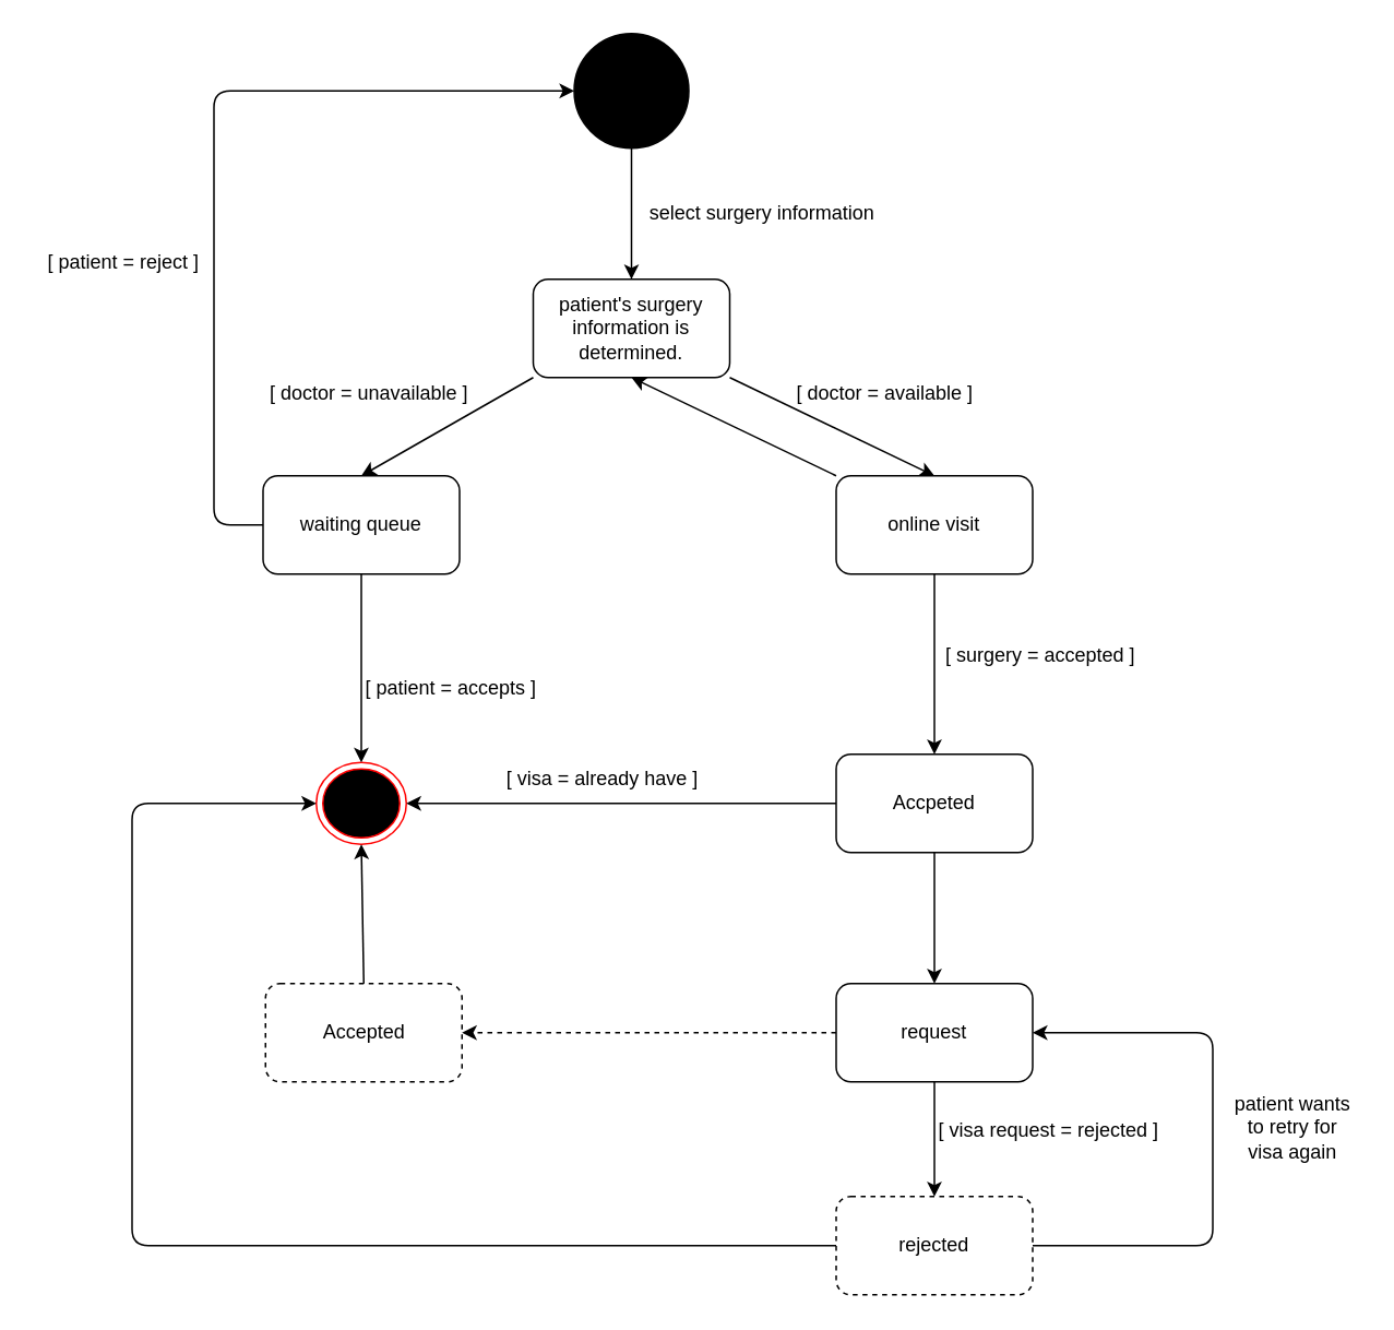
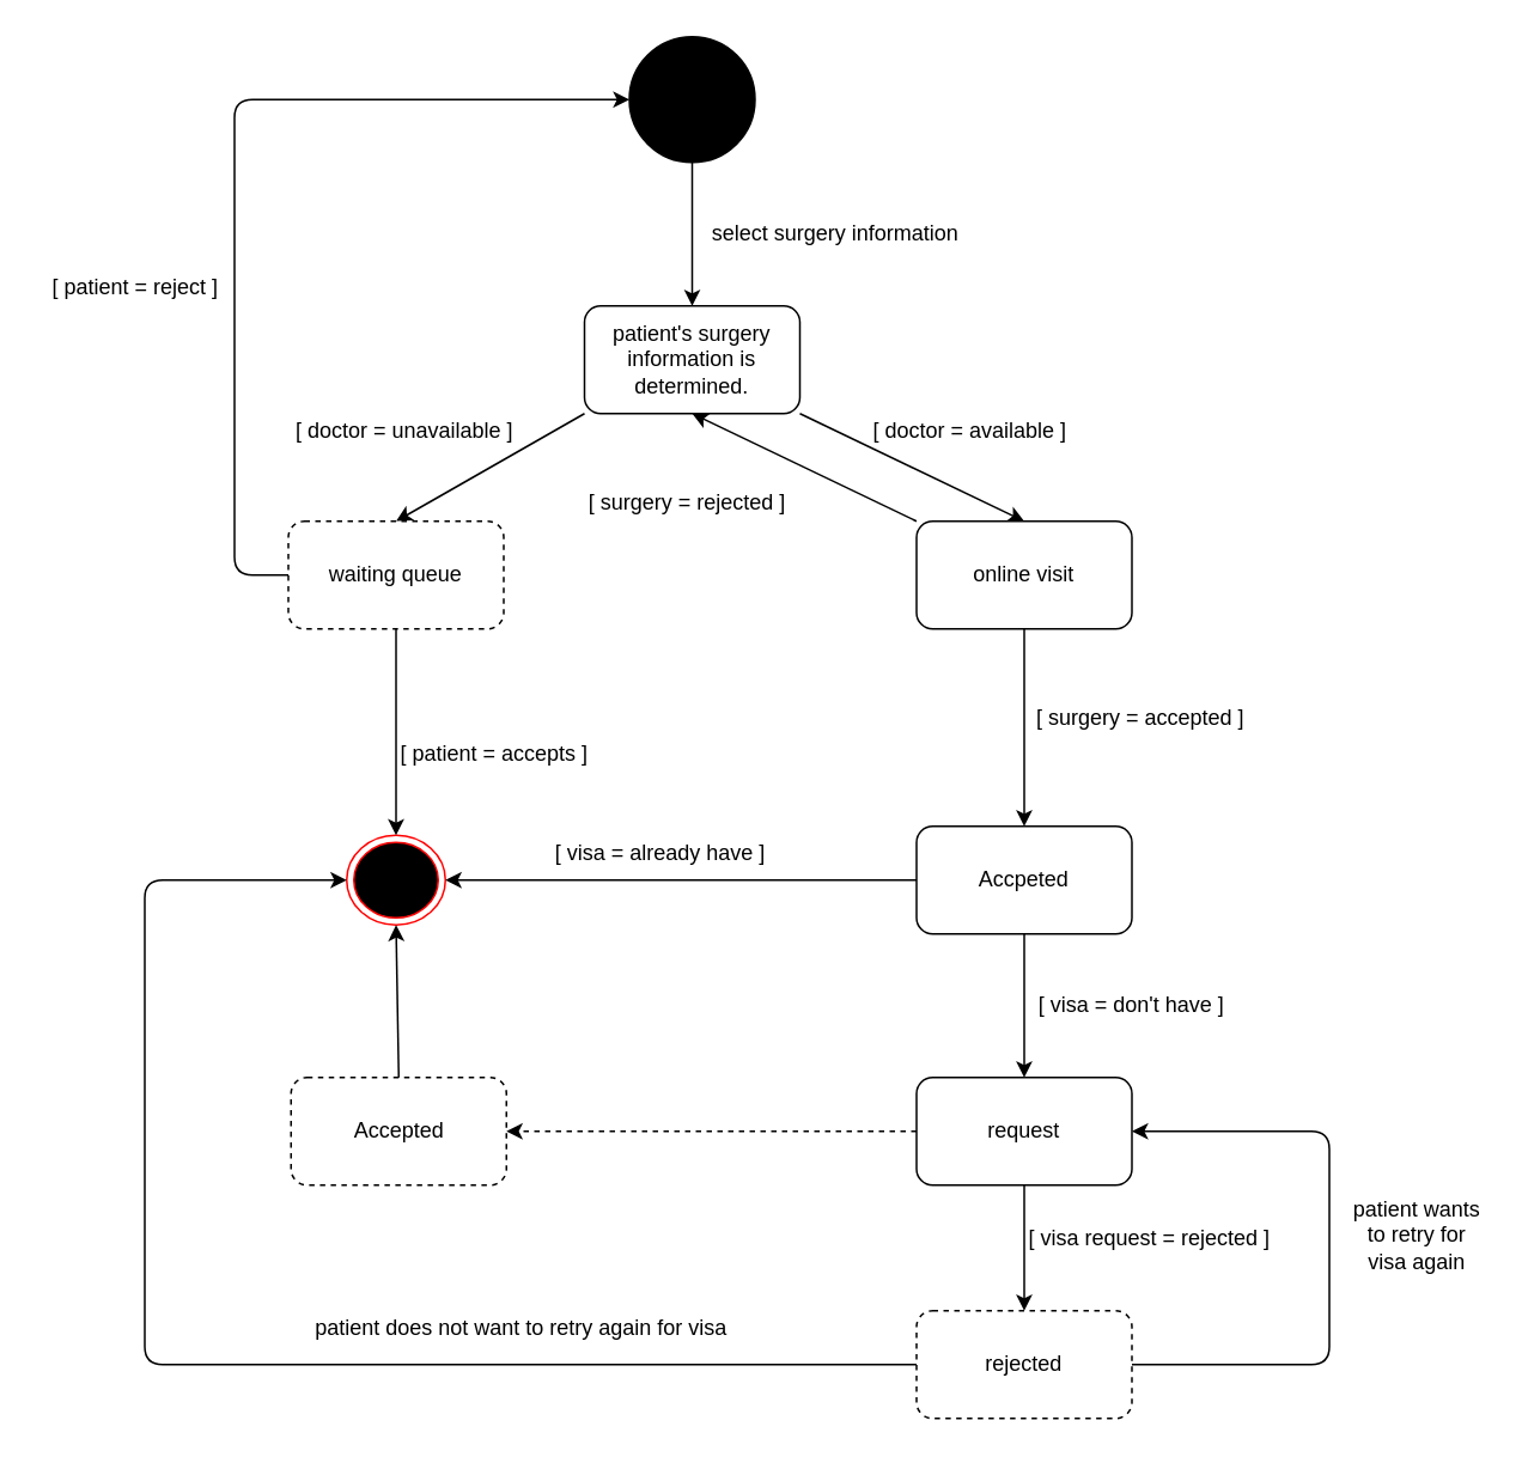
  <mxCell id="0" />
  <mxCell id="1" parent="0" />
  <mxCell id="2" value="" style="ellipse;whiteSpace=wrap;html=1;aspect=fixed;strokeColor=#000000;fillColor=#000000;" parent="1" vertex="1"><mxGeometry x="350" y="20" width="70" height="70" as="geometry" /></mxCell>
  <mxCell id="3" value="" style="endArrow=classic;html=1;exitX=0.5;exitY=1;exitDx=0;exitDy=0;entryX=0.5;entryY=0;entryDx=0;entryDy=0;" parent="1" source="2" target="5" edge="1"><mxGeometry width="50" height="50" relative="1" as="geometry"><mxPoint x="370" y="260" as="sourcePoint" /><mxPoint x="385" y="190" as="targetPoint" /></mxGeometry></mxCell>
  <mxCell id="4" value="select surgery information" style="text;html=1;strokeColor=none;fillColor=none;align=center;verticalAlign=middle;whiteSpace=wrap;rounded=0;" parent="1" vertex="1"><mxGeometry x="390" y="120" width="150" height="20" as="geometry" /></mxCell>
  <mxCell id="5" value="patient's surgery information is determined." style="rounded=1;whiteSpace=wrap;html=1;strokeColor=#000000;fillColor=#FFFFFF;" parent="1" vertex="1"><mxGeometry x="325" y="170" width="120" height="60" as="geometry" /></mxCell>
  <mxCell id="6" style="edgeStyle=orthogonalEdgeStyle;rounded=0;orthogonalLoop=1;jettySize=auto;html=1;exitX=0.5;exitY=1;exitDx=0;exitDy=0;" parent="1" source="5" target="5" edge="1"><mxGeometry relative="1" as="geometry" /></mxCell>
  <mxCell id="7" value="" style="endArrow=classic;html=1;exitX=1;exitY=1;exitDx=0;exitDy=0;entryX=0.5;entryY=0;entryDx=0;entryDy=0;" parent="1" source="5" target="9" edge="1"><mxGeometry width="50" height="50" relative="1" as="geometry"><mxPoint x="510" y="340" as="sourcePoint" /><mxPoint x="560" y="290" as="targetPoint" /></mxGeometry></mxCell>
  <mxCell id="8" value="[ doctor = available ]" style="text;html=1;strokeColor=none;fillColor=none;align=center;verticalAlign=middle;whiteSpace=wrap;rounded=0;" parent="1" vertex="1"><mxGeometry x="470" y="230" width="140" height="20" as="geometry" /></mxCell>
  <mxCell id="9" value="online visit" style="rounded=1;whiteSpace=wrap;html=1;strokeColor=#000000;fillColor=#FFFFFF;" parent="1" vertex="1"><mxGeometry x="510" y="290" width="120" height="60" as="geometry" /></mxCell>
  <mxCell id="10" value="" style="endArrow=classic;html=1;exitX=0;exitY=1;exitDx=0;exitDy=0;entryX=0.5;entryY=0;entryDx=0;entryDy=0;" parent="1" source="5" target="11" edge="1"><mxGeometry width="50" height="50" relative="1" as="geometry"><mxPoint x="350" y="350" as="sourcePoint" /><mxPoint x="200" y="290" as="targetPoint" /></mxGeometry></mxCell>
- <mxCell id="11" value="waiting queue" style="rounded=1;whiteSpace=wrap;html=1;strokeColor=#000000;fillColor=#FFFFFF;" parent="1" vertex="1"><mxGeometry x="160" y="290" width="120" height="60" as="geometry" /></mxCell>
+ <mxCell id="11" value="waiting queue" style="rounded=1;whiteSpace=wrap;html=1;strokeColor=#000000;fillColor=#FFFFFF;dashed=1;" parent="1" vertex="1"><mxGeometry x="160" y="290" width="120" height="60" as="geometry" /></mxCell>
  <mxCell id="12" value="[ doctor = unavailable ]" style="text;html=1;strokeColor=none;fillColor=none;align=center;verticalAlign=middle;whiteSpace=wrap;rounded=0;" parent="1" vertex="1"><mxGeometry x="160" y="230" width="130" height="20" as="geometry" /></mxCell>
  <mxCell id="13" value="" style="endArrow=classic;html=1;exitX=0.5;exitY=1;exitDx=0;exitDy=0;entryX=0.5;entryY=0;entryDx=0;entryDy=0;" parent="1" source="9" target="14" edge="1"><mxGeometry width="50" height="50" relative="1" as="geometry"><mxPoint x="650" y="450" as="sourcePoint" /><mxPoint x="740" y="420" as="targetPoint" /></mxGeometry></mxCell>
  <mxCell id="14" value="Accpeted" style="rounded=1;whiteSpace=wrap;html=1;strokeColor=#000000;fillColor=#FFFFFF;" parent="1" vertex="1"><mxGeometry x="510" y="460" width="120" height="60" as="geometry" /></mxCell>
  <mxCell id="15" value="[ surgery = accepted ]" style="text;html=1;strokeColor=none;fillColor=none;align=center;verticalAlign=middle;whiteSpace=wrap;rounded=0;" parent="1" vertex="1"><mxGeometry x="570" y="390" width="130" height="20" as="geometry" /></mxCell>
  <mxCell id="16" value="" style="ellipse;html=1;shape=endState;fillColor=#000000;strokeColor=#ff0000;" parent="1" vertex="1"><mxGeometry x="192.5" y="465" width="55" height="50" as="geometry" /></mxCell>
  <mxCell id="17" value="" style="endArrow=classic;html=1;exitX=0;exitY=0;exitDx=0;exitDy=0;entryX=0.5;entryY=1;entryDx=0;entryDy=0;" parent="1" source="9" target="5" edge="1"><mxGeometry width="50" height="50" relative="1" as="geometry"><mxPoint x="430" y="460" as="sourcePoint" /><mxPoint x="480" y="410" as="targetPoint" /></mxGeometry></mxCell>
+ <mxCell id="18" value="[ surgery = rejected ]" style="text;html=1;strokeColor=none;fillColor=none;align=center;verticalAlign=middle;whiteSpace=wrap;rounded=0;" parent="1" vertex="1"><mxGeometry x="320" y="270" width="125" height="20" as="geometry" /></mxCell>
  <mxCell id="19" value="[ patient = accepts ]" style="text;html=1;strokeColor=none;fillColor=none;align=center;verticalAlign=middle;whiteSpace=wrap;rounded=0;" parent="1" vertex="1"><mxGeometry x="220" y="410" width="110" height="20" as="geometry" /></mxCell>
  <mxCell id="20" value="" style="endArrow=classic;html=1;exitX=0.5;exitY=1;exitDx=0;exitDy=0;entryX=0.5;entryY=0;entryDx=0;entryDy=0;" parent="1" source="11" target="16" edge="1"><mxGeometry width="50" height="50" relative="1" as="geometry"><mxPoint x="250" y="530" as="sourcePoint" /><mxPoint x="300" y="480" as="targetPoint" /></mxGeometry></mxCell>
  <mxCell id="21" value="" style="endArrow=classic;html=1;exitX=0;exitY=0.5;exitDx=0;exitDy=0;entryX=0;entryY=0.5;entryDx=0;entryDy=0;" parent="1" source="11" target="2" edge="1"><mxGeometry width="50" height="50" relative="1" as="geometry"><mxPoint x="20" y="300" as="sourcePoint" /><mxPoint x="70" y="60" as="targetPoint" /><Array as="points"><mxPoint x="130" y="320" /><mxPoint x="130" y="55" /></Array></mxGeometry></mxCell>
  <mxCell id="22" value="[ patient = reject ]" style="text;html=1;strokeColor=none;fillColor=none;align=center;verticalAlign=middle;whiteSpace=wrap;rounded=0;" parent="1" vertex="1"><mxGeometry x="20" y="150" width="110" height="20" as="geometry" /></mxCell>
  <mxCell id="23" value="" style="endArrow=classic;html=1;exitX=0;exitY=0.5;exitDx=0;exitDy=0;entryX=1;entryY=0.5;entryDx=0;entryDy=0;" edge="1" parent="1" source="14" target="16"><mxGeometry width="50" height="50" relative="1" as="geometry"><mxPoint x="360" y="530" as="sourcePoint" /><mxPoint x="410" y="480" as="targetPoint" /></mxGeometry></mxCell>
  <mxCell id="24" value="[ visa = already have ]" style="text;html=1;strokeColor=none;fillColor=none;align=center;verticalAlign=middle;whiteSpace=wrap;rounded=0;" vertex="1" parent="1"><mxGeometry x="300" y="465" width="135" height="20" as="geometry" /></mxCell>
  <mxCell id="25" value="" style="endArrow=classic;html=1;exitX=0.5;exitY=1;exitDx=0;exitDy=0;entryX=0.5;entryY=0;entryDx=0;entryDy=0;" edge="1" parent="1" source="14" target="27"><mxGeometry width="50" height="50" relative="1" as="geometry"><mxPoint x="420" y="670" as="sourcePoint" /><mxPoint x="570" y="600" as="targetPoint" /></mxGeometry></mxCell>
+ <mxCell id="26" value="[ visa = don't have ]" style="text;html=1;strokeColor=none;fillColor=none;align=center;verticalAlign=middle;whiteSpace=wrap;rounded=0;" vertex="1" parent="1"><mxGeometry x="570" y="550" width="120" height="20" as="geometry" /></mxCell>
  <mxCell id="27" value="request" style="rounded=1;whiteSpace=wrap;html=1;" vertex="1" parent="1"><mxGeometry x="510" y="600" width="120" height="60" as="geometry" /></mxCell>
  <mxCell id="28" value="" style="endArrow=classic;html=1;exitX=0.5;exitY=1;exitDx=0;exitDy=0;entryX=0.5;entryY=0;entryDx=0;entryDy=0;" edge="1" parent="1" source="27" target="29"><mxGeometry width="50" height="50" relative="1" as="geometry"><mxPoint x="570" y="740" as="sourcePoint" /><mxPoint x="570" y="730" as="targetPoint" /></mxGeometry></mxCell>
  <mxCell id="29" value="rejected" style="rounded=1;whiteSpace=wrap;html=1;dashed=1;" vertex="1" parent="1"><mxGeometry x="510" y="730" width="120" height="60" as="geometry" /></mxCell>
  <mxCell id="30" value="[ visa request = rejected ]" style="text;html=1;strokeColor=none;fillColor=none;align=center;verticalAlign=middle;whiteSpace=wrap;rounded=0;" vertex="1" parent="1"><mxGeometry x="570" y="680" width="140" height="20" as="geometry" /></mxCell>
  <mxCell id="31" value="" style="endArrow=classic;html=1;exitX=1;exitY=0.5;exitDx=0;exitDy=0;entryX=1;entryY=0.5;entryDx=0;entryDy=0;" edge="1" parent="1" source="29" target="27"><mxGeometry width="50" height="50" relative="1" as="geometry"><mxPoint x="700" y="800" as="sourcePoint" /><mxPoint x="750" y="750" as="targetPoint" /><Array as="points"><mxPoint x="740" y="760" /><mxPoint x="740" y="630" /></Array></mxGeometry></mxCell>
  <mxCell id="32" value="patient wants to retry for visa again" style="text;html=1;strokeColor=none;fillColor=none;align=center;verticalAlign=middle;whiteSpace=wrap;rounded=0;" vertex="1" parent="1"><mxGeometry x="749" y="678" width="80" height="20" as="geometry" /></mxCell>
  <mxCell id="33" value="Accepted" style="rounded=1;whiteSpace=wrap;html=1;dashed=1;" vertex="1" parent="1"><mxGeometry x="161.5" y="600" width="120" height="60" as="geometry" /></mxCell>
  <mxCell id="34" value="" style="endArrow=classic;html=1;exitX=0;exitY=0.5;exitDx=0;exitDy=0;entryX=1;entryY=0.5;entryDx=0;entryDy=0;dashed=1;" edge="1" parent="1" source="27" target="33"><mxGeometry width="50" height="50" relative="1" as="geometry"><mxPoint x="300" y="720" as="sourcePoint" /><mxPoint x="350" y="670" as="targetPoint" /></mxGeometry></mxCell>
  <mxCell id="35" value="" style="endArrow=classic;html=1;exitX=0.5;exitY=0;exitDx=0;exitDy=0;entryX=0.5;entryY=1;entryDx=0;entryDy=0;" edge="1" parent="1" source="33" target="16"><mxGeometry width="50" height="50" relative="1" as="geometry"><mxPoint x="120" y="600" as="sourcePoint" /><mxPoint x="170" y="550" as="targetPoint" /></mxGeometry></mxCell>
  <mxCell id="36" value="" style="endArrow=classic;html=1;exitX=0;exitY=0.5;exitDx=0;exitDy=0;entryX=0;entryY=0.5;entryDx=0;entryDy=0;" edge="1" parent="1" source="29" target="16"><mxGeometry width="50" height="50" relative="1" as="geometry"><mxPoint x="330" y="780" as="sourcePoint" /><mxPoint x="380" y="730" as="targetPoint" /><Array as="points"><mxPoint x="80" y="760" /><mxPoint x="80" y="490" /></Array></mxGeometry></mxCell>
+ <mxCell id="37" value="patient does not want to retry again for visa" style="text;html=1;strokeColor=none;fillColor=none;align=center;verticalAlign=middle;whiteSpace=wrap;rounded=0;" vertex="1" parent="1"><mxGeometry x="160" y="730" width="260" height="20" as="geometry" /></mxCell>
